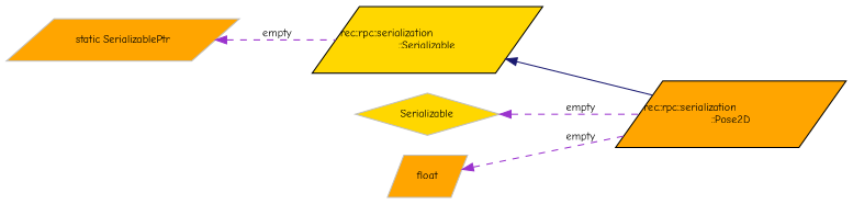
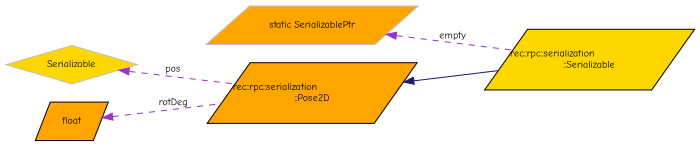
  digraph {
    fontname="Comic Neue"
    rankdir=LR
    node [color=grey75 fillcolor=orange fontname="Comic Neue" fontsize=10 shape=parallelogram style=filled]
    edge [color=darkorchid3 dir=back fontname="Comic Neue" fontsize=10 labelfontname=FreeSans labelfontsize=10 style=dashed]
    n1 [color=black fontcolor=black height=0.2 label="rec::rpc::serialization\l::Pose2D" width=0.4]
    n2 [color=black fillcolor=gold height=0.2 label="rec::rpc::serialization\l::Serializable" width=0.4]
    n3 [height=0.2 label="static SerializablePtr" width=0.4]
    n4 [fillcolor=gold height=0.2 label=Serializable shape=diamond width=0.4]
-   n5 [height=0.2 label=float width=0.4]
-   n2 -> n1 [color=midnightblue style=solid]
+   n5 [color=black height=0.2 label=float width=0.4]
+   n1 -> n2 [color=midnightblue style=solid]
    n3 -> n2 [label=" empty"]
-   n4 -> n1 [label=" empty"]
-   n5 -> n1 [label=" empty"]
+   n4 -> n1 [label=" pos"]
+   n5 -> n1 [label=" rotDeg"]
  }
